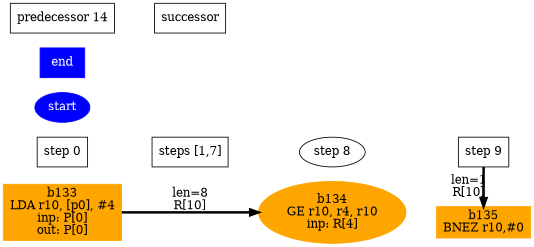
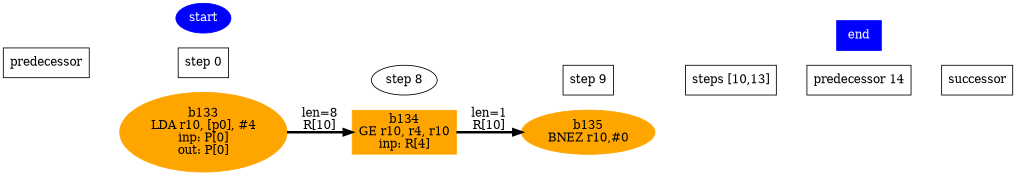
  digraph {
    rankdir=LR
    node [shape=box]
    edge [weight=9000 style=invis]
-   n1 [color=orange fontcolor=black label="b133\nLDA r10, [p0], #4\ninp: P[0]\nout: P[0]" style=filled]
+   n1 [color=orange fontcolor=black label="b133\nLDA r10, [p0], #4\ninp: P[0]\nout: P[0]" style=filled shape=""]
    n2 [label="step 0"]
-   n3 [color=orange fontcolor=black label="b134\nGE r10, r4, r10\ninp: R[4]" style=filled shape=""]
+   n3 [color=orange fontcolor=black label="b134\nGE r10, r4, r10\ninp: R[4]" style=filled]
    n4 [label="step 8" shape=ellipse]
-   n5 [color=orange fontcolor=black label="b135\nBNEZ r10,#0" style=filled]
+   n5 [color=orange fontcolor=black label="b135\nBNEZ r10,#0" style=filled shape=""]
    n6 [label="step 9"]
    n7 [color=blue fontcolor=white label=start style=filled shape=""]
    n8 [color=blue fontcolor=white label=end style=filled]
    n9 [label="predecessor 14"]
-   n10 [label="steps [1,7]"]
+   n11 [label="steps [10,13]"]
    n12 [label=successor]
+   n13 [label=predecessor]
    subgraph sub_1 {
      rank=same
      n1
      n2
    }
    subgraph sub_2 {
      rank=same
      n3
      n4
    }
    subgraph sub_3 {
      rank=same
      n5
      n6
    }
    subgraph sub_4 {
      rank=same
      n2
      n7
    }
    subgraph sub_5 {
      rank=same
      n8
      n9
    }
    n1 -> n3 [color=black fontcolor=black label="len=8\nR[10]" penwidth=3 weight=1000 style=""]
-   n2 -> n10
-   n6 -> n5 [color=black fontcolor=black label="len=1\nR[10]" penwidth=3 weight=1000 style=""]
+   n3 -> n5 [color=black fontcolor=black label="len=1\nR[10]" penwidth=3 weight=1000 style=""]
    n4 -> n6
+   n6 -> n11
    n9 -> n12
-   n10 -> n4
+   n11 -> n9
+   n13 -> n2
  }
